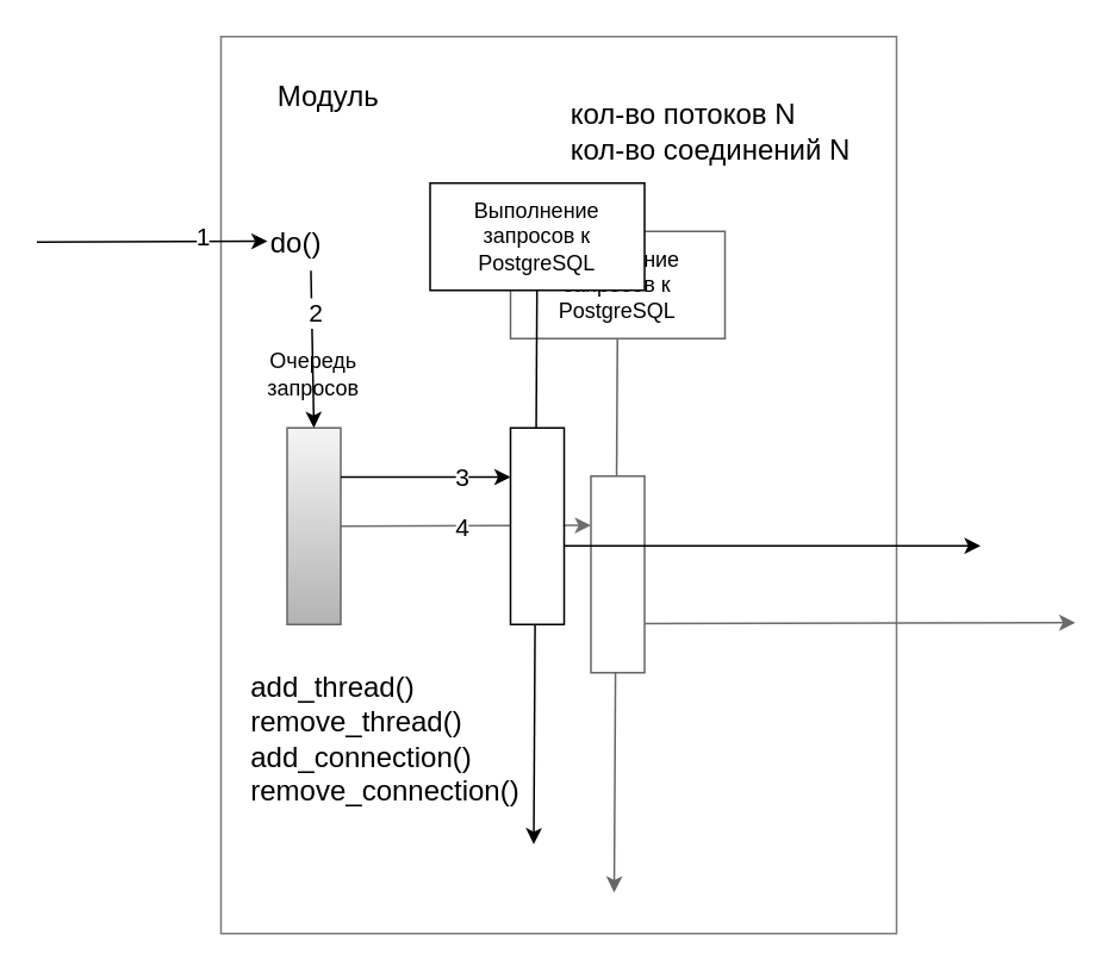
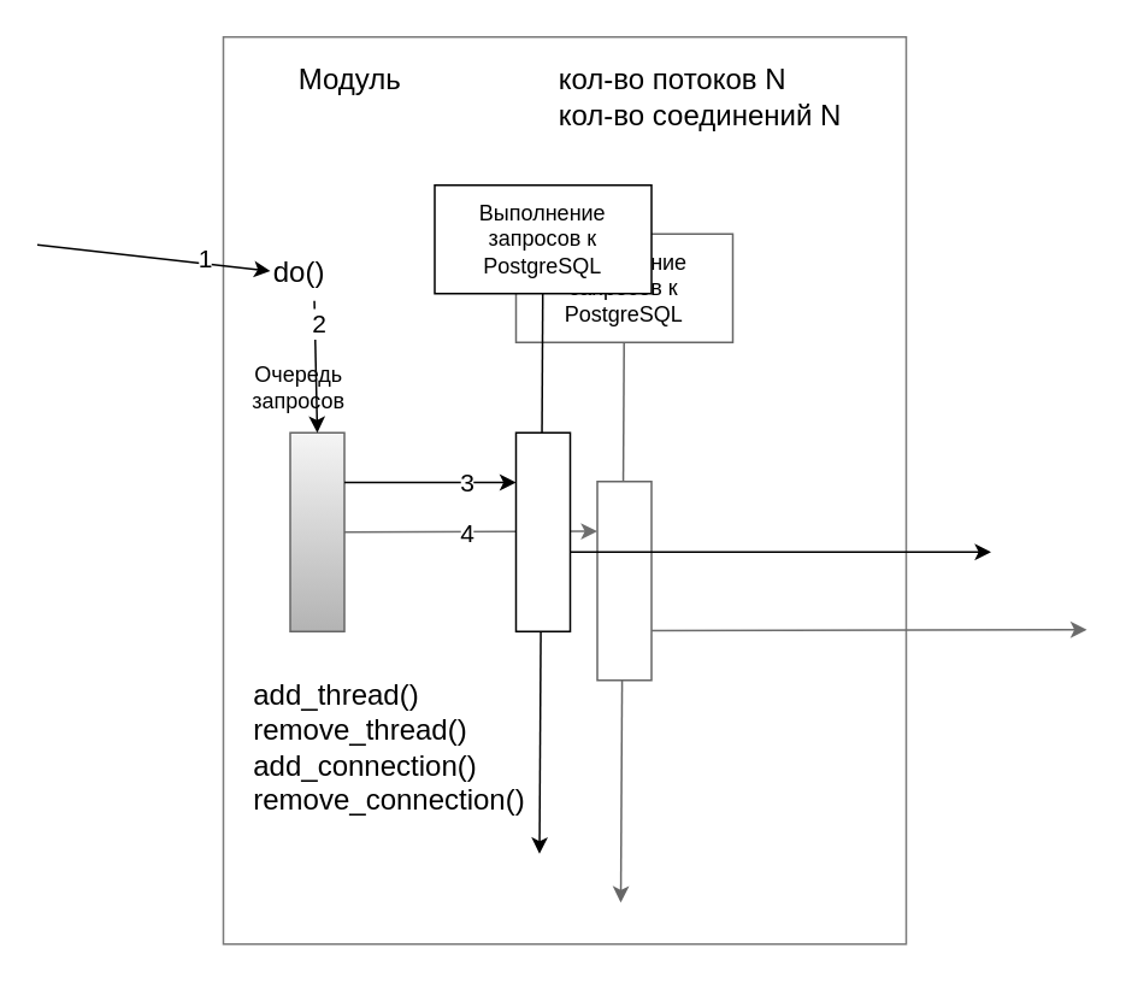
  <mxCell id="0" />
  <mxCell id="1" parent="0" />
  <mxCell id="2" value="" style="rounded=0;whiteSpace=wrap;html=1;fontSize=16;strokeColor=#7A7A7A;" parent="1" vertex="1"><mxGeometry x="123" y="20" width="378" height="502" as="geometry" /></mxCell>
  <mxCell id="3" value="" style="endArrow=classic;html=1;exitX=1;exitY=0.5;exitDx=0;exitDy=0;entryX=0;entryY=0.25;entryDx=0;entryDy=0;strokeColor=#6E6E6E;" parent="1" source="10" target="7" edge="1"><mxGeometry width="50" height="50" relative="1" as="geometry"><mxPoint x="200" y="276.5" as="sourcePoint" /><mxPoint x="295" y="276.5" as="targetPoint" /></mxGeometry></mxCell>
  <mxCell id="4" value="&lt;font style=&quot;font-size: 14px&quot;&gt;4&lt;/font&gt;" style="edgeLabel;html=1;align=center;verticalAlign=middle;resizable=0;points=[];" parent="3" vertex="1" connectable="0"><mxGeometry x="0.558" y="1" relative="1" as="geometry"><mxPoint x="-41.16" y="1.39" as="offset" /></mxGeometry></mxCell>
  <mxCell id="5" value="&lt;span&gt;Выполнение запросов к PostgreSQL&lt;/span&gt;" style="rounded=0;whiteSpace=wrap;html=1;strokeColor=#666666;" parent="1" vertex="1"><mxGeometry x="285" y="129" width="120" height="60" as="geometry" /></mxCell>
  <mxCell id="6" value="" style="endArrow=classic;html=1;strokeColor=#666666;" parent="1" source="5" edge="1"><mxGeometry width="50" height="50" relative="1" as="geometry"><mxPoint x="285" y="379" as="sourcePoint" /><mxPoint x="343" y="499" as="targetPoint" /></mxGeometry></mxCell>
  <mxCell id="7" value="" style="rounded=0;whiteSpace=wrap;html=1;strokeColor=#666666;" parent="1" vertex="1"><mxGeometry x="330" y="266" width="30" height="110" as="geometry" /></mxCell>
  <mxCell id="8" value="&lt;span&gt;Выполнение запросов к PostgreSQL&lt;/span&gt;" style="rounded=0;whiteSpace=wrap;html=1;" parent="1" vertex="1"><mxGeometry x="240" y="102" width="120" height="60" as="geometry" /></mxCell>
  <mxCell id="9" value="" style="endArrow=classic;html=1;" parent="1" source="8" edge="1"><mxGeometry width="50" height="50" relative="1" as="geometry"><mxPoint x="240" y="352" as="sourcePoint" /><mxPoint x="298" y="472" as="targetPoint" /></mxGeometry></mxCell>
  <mxCell id="10" value="" style="rounded=0;whiteSpace=wrap;html=1;fillColor=#f5f5f5;strokeColor=#666666;gradientColor=#b3b3b3;" parent="1" vertex="1"><mxGeometry x="160" y="239" width="30" height="110" as="geometry" /></mxCell>
- <mxCell id="11" value="Очередь&lt;br&gt;запросов" style="text;html=1;strokeColor=none;fillColor=none;align=center;verticalAlign=middle;whiteSpace=wrap;rounded=0;" parent="1" vertex="1"><mxGeometry x="155" y="199" width="40" height="20" as="geometry" /></mxCell>
+ <mxCell id="11" value="Очередь&lt;br&gt;запросов" style="text;html=1;strokeColor=none;fillColor=none;align=center;verticalAlign=middle;whiteSpace=wrap;rounded=0;" parent="1" vertex="1"><mxGeometry x="145" y="204" width="40" height="20" as="geometry" /></mxCell>
  <mxCell id="12" value="" style="endArrow=classic;html=1;entryX=0;entryY=0.5;entryDx=0;entryDy=0;" parent="1" target="19" edge="1"><mxGeometry width="50" height="50" relative="1" as="geometry"><mxPoint x="20" y="135" as="sourcePoint" /><mxPoint x="140" y="262" as="targetPoint" /></mxGeometry></mxCell>
  <mxCell id="13" value="&lt;font style=&quot;font-size: 14px&quot;&gt;1&lt;/font&gt;" style="edgeLabel;html=1;align=center;verticalAlign=middle;resizable=0;points=[];" parent="12" vertex="1" connectable="0"><mxGeometry x="0.436" y="3" relative="1" as="geometry"><mxPoint as="offset" /></mxGeometry></mxCell>
  <mxCell id="14" value="" style="endArrow=classic;html=1;exitX=1;exitY=0.25;exitDx=0;exitDy=0;entryX=0;entryY=0.25;entryDx=0;entryDy=0;" parent="1" source="10" target="17" edge="1"><mxGeometry width="50" height="50" relative="1" as="geometry"><mxPoint x="85" y="277" as="sourcePoint" /><mxPoint x="300" y="267" as="targetPoint" /></mxGeometry></mxCell>
  <mxCell id="15" value="&lt;font style=&quot;font-size: 14px&quot;&gt;3&lt;/font&gt;" style="edgeLabel;html=1;align=center;verticalAlign=middle;resizable=0;points=[];" parent="14" vertex="1" connectable="0"><mxGeometry x="0.558" y="1" relative="1" as="geometry"><mxPoint x="-6.98" y="0.5" as="offset" /></mxGeometry></mxCell>
  <mxCell id="16" value="" style="endArrow=classic;html=1;exitX=1;exitY=0.6;exitDx=0;exitDy=0;exitPerimeter=0;" parent="1" source="17" edge="1"><mxGeometry width="50" height="50" relative="1" as="geometry"><mxPoint x="360" y="472" as="sourcePoint" /><mxPoint x="548" y="305" as="targetPoint" /></mxGeometry></mxCell>
  <mxCell id="17" value="" style="rounded=0;whiteSpace=wrap;html=1;" parent="1" vertex="1"><mxGeometry x="285" y="239" width="30" height="110" as="geometry" /></mxCell>
- <mxCell id="18" value="Модуль" style="text;html=1;strokeColor=none;fillColor=none;align=left;verticalAlign=middle;whiteSpace=wrap;rounded=0;fontSize=16;" parent="1" vertex="1"><mxGeometry x="153" y="36" width="120" height="33" as="geometry" /></mxCell>
- <mxCell id="19" value="do()" style="text;html=1;strokeColor=none;fillColor=none;align=left;verticalAlign=middle;whiteSpace=wrap;rounded=0;fontSize=16;" parent="1" vertex="1"><mxGeometry x="149" y="118" width="48" height="33" as="geometry" /></mxCell>
+ <mxCell id="18" value="Модуль" style="text;html=1;strokeColor=none;fillColor=none;align=left;verticalAlign=middle;whiteSpace=wrap;rounded=0;fontSize=16;" parent="1" vertex="1"><mxGeometry x="163" y="26" width="120" height="33" as="geometry" /></mxCell>
+ <mxCell id="19" value="do()" style="text;html=1;strokeColor=none;fillColor=none;align=left;verticalAlign=middle;whiteSpace=wrap;rounded=0;fontSize=16;" parent="1" vertex="1"><mxGeometry x="149" y="133" width="48" height="33" as="geometry" /></mxCell>
  <mxCell id="20" value="" style="endArrow=classic;html=1;entryX=0.5;entryY=0;entryDx=0;entryDy=0;" parent="1" source="19" target="10" edge="1"><mxGeometry width="50" height="50" relative="1" as="geometry"><mxPoint x="30" y="145" as="sourcePoint" /><mxPoint x="159" y="144.5" as="targetPoint" /></mxGeometry></mxCell>
  <mxCell id="21" value="&lt;font style=&quot;font-size: 14px&quot;&gt;2&lt;/font&gt;" style="edgeLabel;html=1;align=center;verticalAlign=middle;resizable=0;points=[];" parent="20" vertex="1" connectable="0"><mxGeometry x="0.436" y="3" relative="1" as="geometry"><mxPoint x="-2.52" y="-39.13" as="offset" /></mxGeometry></mxCell>
  <mxCell id="22" value="" style="endArrow=classic;html=1;exitX=1;exitY=0.75;exitDx=0;exitDy=0;strokeColor=#6B6B6B;" parent="1" source="7" edge="1"><mxGeometry width="50" height="50" relative="1" as="geometry"><mxPoint x="368" y="341" as="sourcePoint" /><mxPoint x="601" y="348" as="targetPoint" /></mxGeometry></mxCell>
- <mxCell id="23" value="кол-во потоков N&lt;br&gt;кол-во соединений N" style="text;html=1;strokeColor=none;fillColor=none;align=left;verticalAlign=middle;whiteSpace=wrap;rounded=0;fontSize=16;" parent="1" vertex="1"><mxGeometry x="317" y="56" width="164" height="33" as="geometry" /></mxCell>
+ <mxCell id="23" value="кол-во потоков N&lt;br&gt;кол-во соединений N" style="text;html=1;strokeColor=none;fillColor=none;align=left;verticalAlign=middle;whiteSpace=wrap;rounded=0;fontSize=16;" parent="1" vertex="1"><mxGeometry x="307" y="36" width="164" height="33" as="geometry" /></mxCell>
  <mxCell id="24" value="add_thread()&lt;br&gt;remove_thread()&lt;br&gt;add_connection()&lt;br&gt;remove_connection()" style="text;html=1;strokeColor=none;fillColor=none;align=left;verticalAlign=middle;whiteSpace=wrap;rounded=0;fontSize=16;" parent="1" vertex="1"><mxGeometry x="138" y="369" width="116" height="87" as="geometry" /></mxCell>
